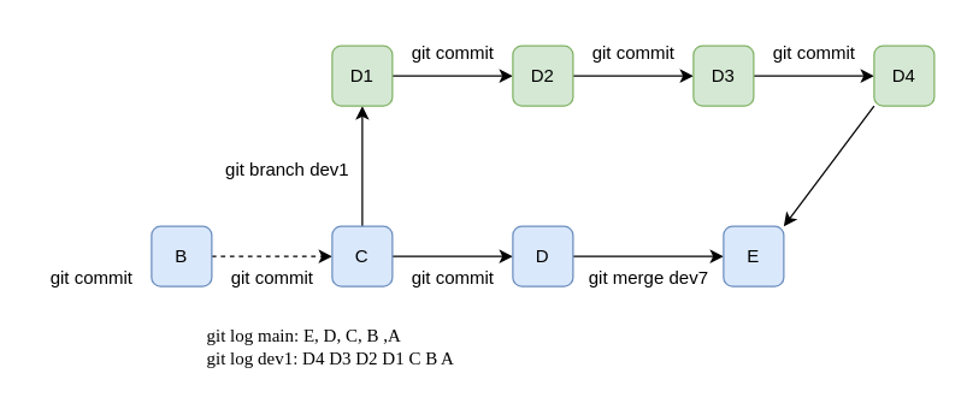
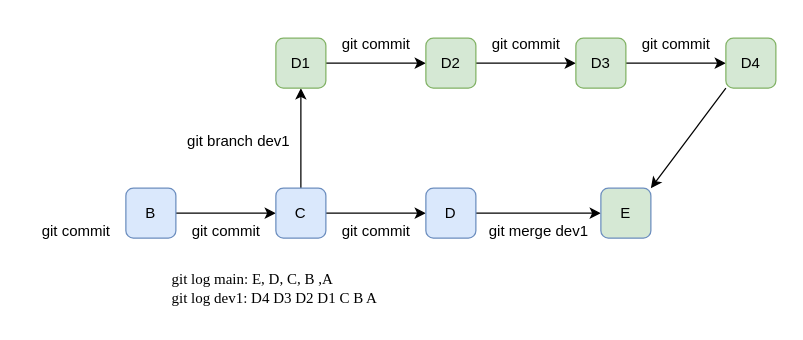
  <mxCell id="0" />
  <mxCell id="1" parent="0" />
- <mxCell id="2" value="" style="edgeStyle=orthogonalEdgeStyle;rounded=0;orthogonalLoop=1;jettySize=auto;html=1;dashed=1;" edge="1" parent="1" source="3" target="6"><mxGeometry relative="1" as="geometry" /></mxCell>
+ <mxCell id="2" value="" style="edgeStyle=orthogonalEdgeStyle;rounded=0;orthogonalLoop=1;jettySize=auto;html=1;" edge="1" parent="1" source="3" target="6"><mxGeometry relative="1" as="geometry" /></mxCell>
  <mxCell id="3" value="B" style="rounded=1;whiteSpace=wrap;html=1;fillColor=#dae8fc;strokeColor=#6c8ebf;" vertex="1" parent="1"><mxGeometry x="100" y="150" width="40" height="40" as="geometry" /></mxCell>
  <mxCell id="4" value="" style="edgeStyle=orthogonalEdgeStyle;rounded=0;orthogonalLoop=1;jettySize=auto;html=1;" edge="1" parent="1" source="6" target="8"><mxGeometry relative="1" as="geometry" /></mxCell>
  <mxCell id="5" value="" style="edgeStyle=orthogonalEdgeStyle;rounded=0;orthogonalLoop=1;jettySize=auto;html=1;" edge="1" parent="1" source="6" target="11"><mxGeometry relative="1" as="geometry" /></mxCell>
  <mxCell id="6" value="C" style="rounded=1;whiteSpace=wrap;html=1;fillColor=#dae8fc;strokeColor=#6c8ebf;" vertex="1" parent="1"><mxGeometry x="220" y="150" width="40" height="40" as="geometry" /></mxCell>
  <mxCell id="7" value="" style="edgeStyle=orthogonalEdgeStyle;rounded=0;orthogonalLoop=1;jettySize=auto;html=1;" edge="1" parent="1" source="8" target="9"><mxGeometry relative="1" as="geometry" /></mxCell>
  <mxCell id="8" value="D" style="rounded=1;whiteSpace=wrap;html=1;fillColor=#dae8fc;strokeColor=#6c8ebf;" vertex="1" parent="1"><mxGeometry x="340" y="150" width="40" height="40" as="geometry" /></mxCell>
- <mxCell id="9" value="E" style="rounded=1;whiteSpace=wrap;html=1;fillColor=#dae8fc;strokeColor=#6c8ebf;" vertex="1" parent="1"><mxGeometry x="480" y="150" width="40" height="40" as="geometry" /></mxCell>
+ <mxCell id="9" value="E" style="rounded=1;whiteSpace=wrap;html=1;fillColor=#d5e8d4;strokeColor=#6c8ebf;" vertex="1" parent="1"><mxGeometry x="480" y="150" width="40" height="40" as="geometry" /></mxCell>
  <mxCell id="10" value="" style="edgeStyle=orthogonalEdgeStyle;rounded=0;orthogonalLoop=1;jettySize=auto;html=1;" edge="1" parent="1" source="11" target="13"><mxGeometry relative="1" as="geometry" /></mxCell>
  <mxCell id="11" value="D1" style="rounded=1;whiteSpace=wrap;html=1;fillColor=#d5e8d4;strokeColor=#82b366;" vertex="1" parent="1"><mxGeometry x="220" y="30" width="40" height="40" as="geometry" /></mxCell>
  <mxCell id="12" value="" style="edgeStyle=orthogonalEdgeStyle;rounded=0;orthogonalLoop=1;jettySize=auto;html=1;" edge="1" parent="1" source="13" target="21"><mxGeometry relative="1" as="geometry" /></mxCell>
  <mxCell id="13" value="D2" style="rounded=1;whiteSpace=wrap;html=1;fillColor=#d5e8d4;strokeColor=#82b366;" vertex="1" parent="1"><mxGeometry x="340" y="30" width="40" height="40" as="geometry" /></mxCell>
  <mxCell id="14" value="git branch dev1" style="text;html=1;align=center;verticalAlign=middle;resizable=0;points=[];autosize=1;strokeColor=none;fillColor=none;" vertex="1" parent="1"><mxGeometry x="135" y="98" width="110" height="30" as="geometry" /></mxCell>
  <mxCell id="15" value="git commit" style="text;html=1;align=center;verticalAlign=middle;resizable=0;points=[];autosize=1;strokeColor=none;fillColor=none;" vertex="1" parent="1"><mxGeometry x="20" y="170" width="80" height="30" as="geometry" /></mxCell>
  <mxCell id="16" value="git commit" style="text;html=1;align=center;verticalAlign=middle;resizable=0;points=[];autosize=1;strokeColor=none;fillColor=none;" vertex="1" parent="1"><mxGeometry x="140" y="170" width="80" height="30" as="geometry" /></mxCell>
  <mxCell id="17" value="git commit" style="text;html=1;align=center;verticalAlign=middle;resizable=0;points=[];autosize=1;strokeColor=none;fillColor=none;" vertex="1" parent="1"><mxGeometry x="260" y="170" width="80" height="30" as="geometry" /></mxCell>
  <mxCell id="18" value="git commit" style="text;html=1;align=center;verticalAlign=middle;resizable=0;points=[];autosize=1;strokeColor=none;fillColor=none;" vertex="1" parent="1"><mxGeometry x="260" y="20" width="80" height="30" as="geometry" /></mxCell>
- <mxCell id="19" value="git merge dev7" style="text;html=1;align=center;verticalAlign=middle;resizable=0;points=[];autosize=1;strokeColor=none;fillColor=none;" vertex="1" parent="1"><mxGeometry x="380" y="170" width="100" height="30" as="geometry" /></mxCell>
+ <mxCell id="19" value="git merge dev1" style="text;html=1;align=center;verticalAlign=middle;resizable=0;points=[];autosize=1;strokeColor=none;fillColor=none;" vertex="1" parent="1"><mxGeometry x="380" y="170" width="100" height="30" as="geometry" /></mxCell>
  <mxCell id="20" value="" style="edgeStyle=orthogonalEdgeStyle;rounded=0;orthogonalLoop=1;jettySize=auto;html=1;" edge="1" parent="1" source="21" target="23"><mxGeometry relative="1" as="geometry" /></mxCell>
  <mxCell id="21" value="D3" style="rounded=1;whiteSpace=wrap;html=1;fillColor=#d5e8d4;strokeColor=#82b366;" vertex="1" parent="1"><mxGeometry x="460" y="30" width="40" height="40" as="geometry" /></mxCell>
  <mxCell id="22" style="rounded=0;orthogonalLoop=1;jettySize=auto;html=1;exitX=0;exitY=1;exitDx=0;exitDy=0;entryX=1;entryY=0;entryDx=0;entryDy=0;" edge="1" parent="1" source="23" target="9"><mxGeometry relative="1" as="geometry" /></mxCell>
  <mxCell id="23" value="D4" style="rounded=1;whiteSpace=wrap;html=1;fillColor=#d5e8d4;strokeColor=#82b366;" vertex="1" parent="1"><mxGeometry x="580" y="30" width="40" height="40" as="geometry" /></mxCell>
  <mxCell id="24" value="git commit" style="text;html=1;align=center;verticalAlign=middle;resizable=0;points=[];autosize=1;strokeColor=none;fillColor=none;" vertex="1" parent="1"><mxGeometry x="380" y="20" width="80" height="30" as="geometry" /></mxCell>
  <mxCell id="25" value="git commit" style="text;html=1;align=center;verticalAlign=middle;resizable=0;points=[];autosize=1;strokeColor=none;fillColor=none;" vertex="1" parent="1"><mxGeometry x="500" y="20" width="80" height="30" as="geometry" /></mxCell>
  <mxCell id="26" value="git log main: E, D, C, B ,A&lt;div&gt;git log dev1: D4 D3 D2 D1 C B A&lt;/div&gt;" style="text;html=1;align=left;verticalAlign=middle;resizable=0;points=[];autosize=1;strokeColor=none;fillColor=none;fontFamily=Lucida Console;" vertex="1" parent="1"><mxGeometry x="135" y="210" width="250" height="40" as="geometry" /></mxCell>
